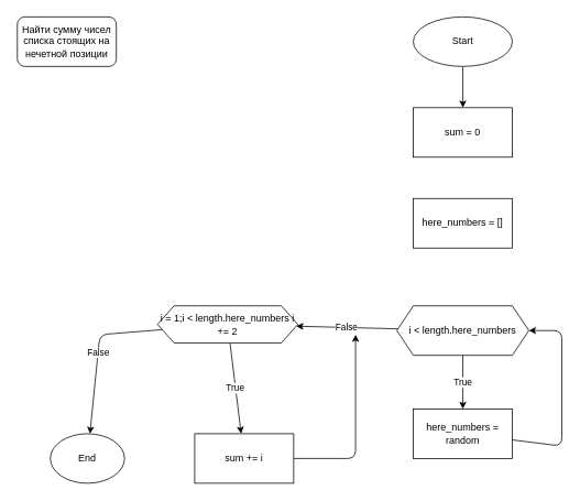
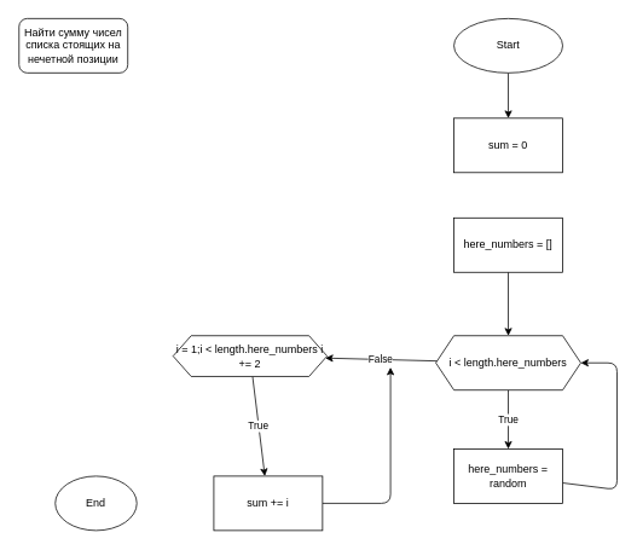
  <mxCell id="0" />
  <mxCell id="1" parent="0" />
  <mxCell id="2" value="Найти сумму чисел списка стоящих на нечетной позиции" style="rounded=1;whiteSpace=wrap;html=1;" vertex="1" parent="1"><mxGeometry x="20" y="20" width="120" height="60" as="geometry" /></mxCell>
  <mxCell id="3" value="" style="edgeStyle=none;html=1;" edge="1" parent="1" source="4" target="17"><mxGeometry relative="1" as="geometry" /></mxCell>
  <mxCell id="4" value="Start" style="ellipse;whiteSpace=wrap;html=1;" vertex="1" parent="1"><mxGeometry x="500" y="20" width="120" height="60" as="geometry" /></mxCell>
+ <mxCell id="5" value="" style="edgeStyle=none;html=1;" edge="1" parent="1" source="6" target="9"><mxGeometry relative="1" as="geometry" /></mxCell>
  <mxCell id="6" value="here_numbers = []" style="whiteSpace=wrap;html=1;" vertex="1" parent="1"><mxGeometry x="500" y="240" width="120" height="60" as="geometry" /></mxCell>
  <mxCell id="7" value="True" style="edgeStyle=none;html=1;" edge="1" parent="1" source="9" target="11"><mxGeometry relative="1" as="geometry" /></mxCell>
  <mxCell id="8" value="False" style="edgeStyle=none;html=1;" edge="1" parent="1" source="9" target="14"><mxGeometry relative="1" as="geometry" /></mxCell>
  <mxCell id="9" value="i &amp;lt; length.here_numbers" style="shape=hexagon;perimeter=hexagonPerimeter2;whiteSpace=wrap;html=1;fixedSize=1;" vertex="1" parent="1"><mxGeometry x="480" y="370" width="160" height="60" as="geometry" /></mxCell>
  <mxCell id="10" style="edgeStyle=none;html=1;entryX=1;entryY=0.5;entryDx=0;entryDy=0;" edge="1" parent="1" source="11" target="9"><mxGeometry relative="1" as="geometry"><Array as="points"><mxPoint x="680" y="540" /><mxPoint x="680" y="400" /></Array></mxGeometry></mxCell>
  <mxCell id="11" value="here_numbers = random" style="whiteSpace=wrap;html=1;" vertex="1" parent="1"><mxGeometry x="500" y="495" width="120" height="60" as="geometry" /></mxCell>
  <mxCell id="12" value="True" style="edgeStyle=none;html=1;" edge="1" parent="1" source="14" target="16"><mxGeometry relative="1" as="geometry" /></mxCell>
- <mxCell id="13" value="False" style="edgeStyle=none;html=1;" edge="1" parent="1" source="14" target="18"><mxGeometry relative="1" as="geometry"><Array as="points"><mxPoint x="120" y="405" /></Array></mxGeometry></mxCell>
  <mxCell id="14" value="i = 1;i &amp;lt; length.here_numbers i += 2" style="shape=hexagon;perimeter=hexagonPerimeter2;whiteSpace=wrap;html=1;fixedSize=1;" vertex="1" parent="1"><mxGeometry x="190" y="370" width="170" height="45" as="geometry" /></mxCell>
  <mxCell id="15" style="edgeStyle=none;html=1;" edge="1" parent="1" source="16"><mxGeometry relative="1" as="geometry"><mxPoint x="430" y="405" as="targetPoint" /><Array as="points"><mxPoint x="430" y="555" /></Array></mxGeometry></mxCell>
  <mxCell id="16" value="sum += i" style="whiteSpace=wrap;html=1;" vertex="1" parent="1"><mxGeometry x="235" y="525" width="120" height="60" as="geometry" /></mxCell>
  <mxCell id="17" value="sum = 0" style="whiteSpace=wrap;html=1;" vertex="1" parent="1"><mxGeometry x="500" y="130" width="120" height="60" as="geometry" /></mxCell>
  <mxCell id="18" value="End" style="ellipse;whiteSpace=wrap;html=1;" vertex="1" parent="1"><mxGeometry x="60" y="525" width="90" height="60" as="geometry" /></mxCell>
